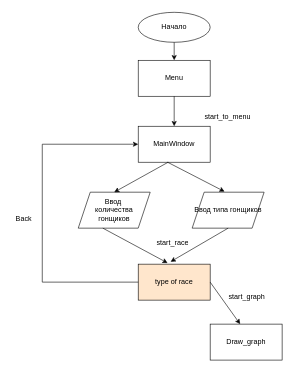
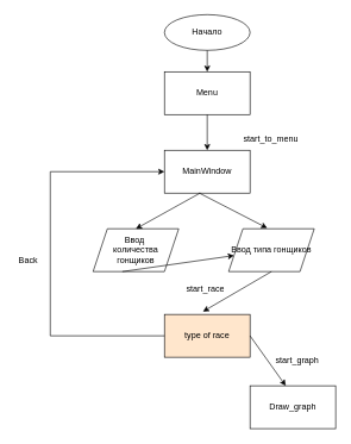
  <mxCell id="0" />
  <mxCell id="1" parent="0" />
  <mxCell id="2" value="Начало" style="ellipse;whiteSpace=wrap;html=1;" vertex="1" parent="1"><mxGeometry x="230" y="20" width="120" height="50" as="geometry" /></mxCell>
  <mxCell id="3" value="Menu" style="rounded=0;whiteSpace=wrap;html=1;" vertex="1" parent="1"><mxGeometry x="230" y="100" width="120" height="60" as="geometry" /></mxCell>
  <mxCell id="4" value="start_to_menu" style="text;strokeColor=none;fillColor=none;align=left;verticalAlign=middle;spacingLeft=4;spacingRight=4;overflow=hidden;points=[[0,0.5],[1,0.5]];portConstraint=eastwest;rotatable=0;whiteSpace=wrap;html=1;" vertex="1" parent="1"><mxGeometry x="335" y="180" width="90" height="30" as="geometry" /></mxCell>
  <mxCell id="5" value="Ввод&amp;nbsp;&lt;br&gt;количества&lt;br&gt;гонщиков" style="shape=parallelogram;perimeter=parallelogramPerimeter;whiteSpace=wrap;html=1;fixedSize=1;" vertex="1" parent="1"><mxGeometry x="130" y="320" width="120" height="60" as="geometry" /></mxCell>
  <mxCell id="6" value="Ввод типа гонщиков" style="shape=parallelogram;perimeter=parallelogramPerimeter;whiteSpace=wrap;html=1;fixedSize=1;" vertex="1" parent="1"><mxGeometry x="320" y="320" width="120" height="60" as="geometry" /></mxCell>
  <mxCell id="7" value="MainWindow" style="rounded=0;whiteSpace=wrap;html=1;" vertex="1" parent="1"><mxGeometry x="230" y="210" width="120" height="60" as="geometry" /></mxCell>
  <mxCell id="8" value="type of race" style="rounded=0;whiteSpace=wrap;html=1;fillColor=#ffe6cc;" vertex="1" parent="1"><mxGeometry x="230" y="440" width="120" height="60" as="geometry" /></mxCell>
  <mxCell id="9" value="" style="endArrow=classic;html=1;rounded=0;strokeWidth=1;exitX=0;exitY=0.5;exitDx=0;exitDy=0;entryX=0;entryY=0.5;entryDx=0;entryDy=0;" edge="1" parent="1" source="8" target="7"><mxGeometry width="50" height="50" relative="1" as="geometry"><mxPoint x="120" y="480" as="sourcePoint" /><mxPoint x="100" y="40" as="targetPoint" /><Array as="points"><mxPoint x="70" y="470" /><mxPoint x="70" y="240" /></Array></mxGeometry></mxCell>
  <mxCell id="10" value="" style="endArrow=classic;html=1;rounded=0;strokeWidth=1;" edge="1" parent="1"><mxGeometry width="50" height="50" relative="1" as="geometry"><mxPoint x="350" y="470" as="sourcePoint" /><mxPoint x="400" y="540" as="targetPoint" /></mxGeometry></mxCell>
- <mxCell id="11" value="start_graph" style="text;strokeColor=none;fillColor=none;align=left;verticalAlign=middle;spacingLeft=4;spacingRight=4;overflow=hidden;points=[[0,0.5],[1,0.5]];portConstraint=eastwest;rotatable=0;whiteSpace=wrap;html=1;" vertex="1" parent="1"><mxGeometry x="375" y="480" width="80" height="30" as="geometry" /></mxCell>
+ <mxCell id="11" value="start_graph" style="text;strokeColor=none;fillColor=none;align=left;verticalAlign=middle;spacingLeft=4;spacingRight=4;overflow=hidden;points=[[0,0.5],[1,0.5]];portConstraint=eastwest;rotatable=0;whiteSpace=wrap;html=1;" vertex="1" parent="1"><mxGeometry x="380" y="490" width="80" height="30" as="geometry" /></mxCell>
  <mxCell id="12" value="" style="endArrow=classic;html=1;rounded=0;strokeWidth=1;entryX=0.5;entryY=0;entryDx=0;entryDy=0;" edge="1" parent="1" target="5"><mxGeometry width="50" height="50" relative="1" as="geometry"><mxPoint x="280" y="270" as="sourcePoint" /><mxPoint x="330" y="220" as="targetPoint" /></mxGeometry></mxCell>
  <mxCell id="13" value="" style="endArrow=classic;html=1;rounded=0;strokeWidth=1;exitX=0.408;exitY=1;exitDx=0;exitDy=0;exitPerimeter=0;entryX=0.45;entryY=-0.017;entryDx=0;entryDy=0;entryPerimeter=0;" edge="1" parent="1" source="7" target="6"><mxGeometry width="50" height="50" relative="1" as="geometry"><mxPoint x="110" y="390" as="sourcePoint" /><mxPoint x="335" y="320" as="targetPoint" /></mxGeometry></mxCell>
- <mxCell id="14" value="" style="endArrow=classic;html=1;rounded=0;strokeWidth=1;exitX=0.342;exitY=1;exitDx=0;exitDy=0;exitPerimeter=0;entryX=0.408;entryY=-0.033;entryDx=0;entryDy=0;entryPerimeter=0;" edge="1" parent="1" source="5" target="8"><mxGeometry width="50" height="50" relative="1" as="geometry"><mxPoint x="110" y="390" as="sourcePoint" /><mxPoint x="160" y="340" as="targetPoint" /></mxGeometry></mxCell>
+ <mxCell id="14" value="" style="endArrow=classic;html=1;rounded=0;strokeWidth=1;exitX=0.342;exitY=1;exitDx=0;exitDy=0;exitPerimeter=0;" edge="1" parent="1" source="5" target="6"><mxGeometry width="50" height="50" relative="1" as="geometry"><mxPoint x="110" y="390" as="sourcePoint" /><mxPoint x="160" y="340" as="targetPoint" /></mxGeometry></mxCell>
  <mxCell id="15" value="" style="endArrow=classic;html=1;rounded=0;strokeWidth=1;exitX=0.5;exitY=1;exitDx=0;exitDy=0;entryX=0.45;entryY=-0.067;entryDx=0;entryDy=0;entryPerimeter=0;" edge="1" parent="1" source="6" target="8"><mxGeometry width="50" height="50" relative="1" as="geometry"><mxPoint x="110" y="390" as="sourcePoint" /><mxPoint x="160" y="340" as="targetPoint" /></mxGeometry></mxCell>
  <mxCell id="16" value="Back" style="text;strokeColor=none;fillColor=none;align=left;verticalAlign=middle;spacingLeft=4;spacingRight=4;overflow=hidden;points=[[0,0.5],[1,0.5]];portConstraint=eastwest;rotatable=0;whiteSpace=wrap;html=1;" vertex="1" parent="1"><mxGeometry x="20" y="350" width="80" height="30" as="geometry" /></mxCell>
  <mxCell id="17" value="" style="endArrow=classic;html=1;rounded=0;strokeWidth=1;entryX=0.5;entryY=0;entryDx=0;entryDy=0;" edge="1" parent="1" target="3"><mxGeometry width="50" height="50" relative="1" as="geometry"><mxPoint x="290" y="70" as="sourcePoint" /><mxPoint x="340" y="20" as="targetPoint" /></mxGeometry></mxCell>
  <mxCell id="18" value="" style="endArrow=classic;html=1;rounded=0;strokeWidth=1;entryX=0.5;entryY=0;entryDx=0;entryDy=0;" edge="1" parent="1" target="7"><mxGeometry width="50" height="50" relative="1" as="geometry"><mxPoint x="290" y="160" as="sourcePoint" /><mxPoint x="340" y="110" as="targetPoint" /></mxGeometry></mxCell>
  <mxCell id="19" value="start_race" style="text;strokeColor=none;fillColor=none;align=left;verticalAlign=middle;spacingLeft=4;spacingRight=4;overflow=hidden;points=[[0,0.5],[1,0.5]];portConstraint=eastwest;rotatable=0;whiteSpace=wrap;html=1;" vertex="1" parent="1"><mxGeometry x="255" y="390" width="80" height="30" as="geometry" /></mxCell>
  <mxCell id="20" value="Draw_graph" style="rounded=0;whiteSpace=wrap;html=1;" vertex="1" parent="1"><mxGeometry x="350" y="540" width="120" height="60" as="geometry" /></mxCell>
